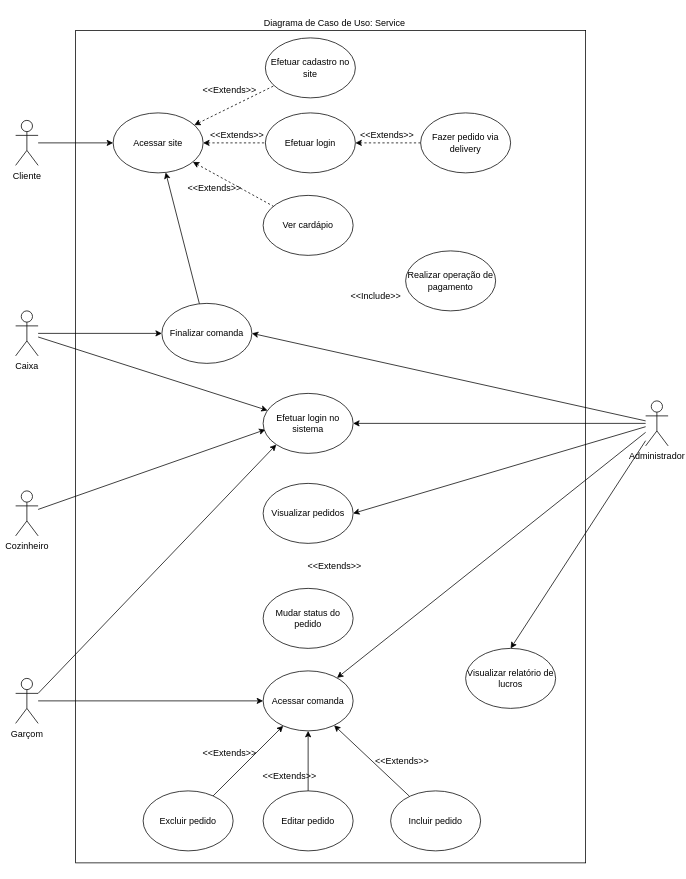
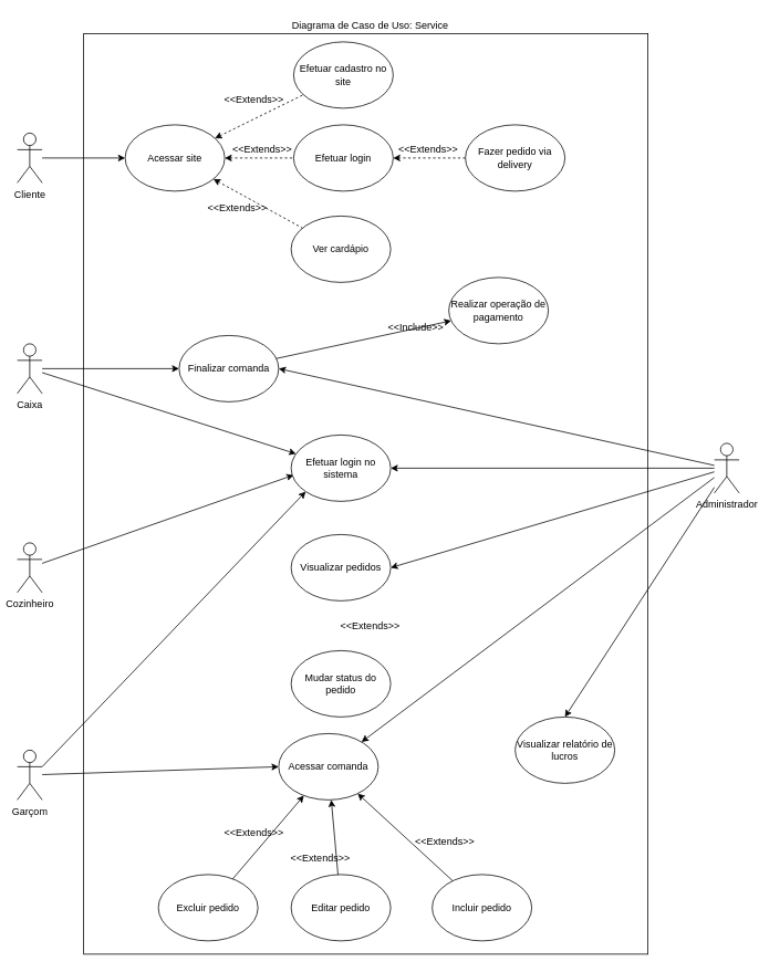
  <mxCell id="0" />
  <mxCell id="1" parent="0" />
  <mxCell id="2" value="" style="rounded=0;whiteSpace=wrap;html=1;" vertex="1" parent="1"><mxGeometry x="100" y="40" width="680" height="1110" as="geometry" /></mxCell>
  <mxCell id="3" style="rounded=0;orthogonalLoop=1;jettySize=auto;html=1;startArrow=none;startFill=0;endArrow=classic;endFill=1;" edge="1" parent="1" source="4" target="14"><mxGeometry relative="1" as="geometry" /></mxCell>
  <mxCell id="4" value="Cliente" style="shape=umlActor;verticalLabelPosition=bottom;verticalAlign=top;html=1;outlineConnect=0;" vertex="1" parent="1"><mxGeometry x="20" y="160" width="30" height="60" as="geometry" /></mxCell>
  <mxCell id="5" style="edgeStyle=none;rounded=0;orthogonalLoop=1;jettySize=auto;html=1;entryX=0;entryY=0.5;entryDx=0;entryDy=0;startArrow=none;startFill=0;endArrow=classic;endFill=1;" edge="1" parent="1" source="7" target="23"><mxGeometry relative="1" as="geometry" /></mxCell>
  <mxCell id="6" style="edgeStyle=none;rounded=0;orthogonalLoop=1;jettySize=auto;html=1;exitX=1;exitY=0.333;exitDx=0;exitDy=0;exitPerimeter=0;entryX=0;entryY=1;entryDx=0;entryDy=0;startArrow=none;startFill=0;endArrow=classic;endFill=1;" edge="1" parent="1" source="7" target="45"><mxGeometry relative="1" as="geometry" /></mxCell>
  <mxCell id="7" value="Garçom" style="shape=umlActor;verticalLabelPosition=bottom;verticalAlign=top;html=1;outlineConnect=0;" vertex="1" parent="1"><mxGeometry x="20" y="904" width="30" height="60" as="geometry" /></mxCell>
  <mxCell id="8" style="edgeStyle=none;rounded=0;orthogonalLoop=1;jettySize=auto;html=1;entryX=0.025;entryY=0.604;entryDx=0;entryDy=0;entryPerimeter=0;startArrow=none;startFill=0;endArrow=classic;endFill=1;" edge="1" parent="1" source="9" target="45"><mxGeometry relative="1" as="geometry" /></mxCell>
  <mxCell id="9" value="Cozinheiro" style="shape=umlActor;verticalLabelPosition=bottom;verticalAlign=top;html=1;outlineConnect=0;" vertex="1" parent="1"><mxGeometry x="20" y="654" width="30" height="60" as="geometry" /></mxCell>
  <mxCell id="10" style="edgeStyle=none;rounded=0;orthogonalLoop=1;jettySize=auto;html=1;startArrow=none;startFill=0;endArrow=classic;endFill=1;" edge="1" parent="1" source="12" target="37"><mxGeometry relative="1" as="geometry" /></mxCell>
  <mxCell id="11" style="edgeStyle=none;rounded=0;orthogonalLoop=1;jettySize=auto;html=1;startArrow=none;startFill=0;endArrow=classic;endFill=1;" edge="1" parent="1" source="12" target="45"><mxGeometry relative="1" as="geometry" /></mxCell>
  <mxCell id="12" value="Caixa" style="shape=umlActor;verticalLabelPosition=bottom;verticalAlign=top;html=1;outlineConnect=0;" vertex="1" parent="1"><mxGeometry x="20" y="414" width="30" height="60" as="geometry" /></mxCell>
  <mxCell id="13" value="" style="edgeStyle=none;rounded=0;orthogonalLoop=1;jettySize=auto;html=1;startArrow=classic;startFill=1;endArrow=none;endFill=0;dashed=1;" edge="1" parent="1" source="14" target="46"><mxGeometry relative="1" as="geometry" /></mxCell>
  <mxCell id="14" value="Acessar site" style="ellipse;whiteSpace=wrap;html=1;" vertex="1" parent="1"><mxGeometry x="150" y="150" width="120" height="80" as="geometry" /></mxCell>
  <mxCell id="15" value="Efetuar login" style="ellipse;whiteSpace=wrap;html=1;" vertex="1" parent="1"><mxGeometry x="353" y="150" width="120" height="80" as="geometry" /></mxCell>
  <mxCell id="16" value="Efetuar cadastro no site" style="ellipse;whiteSpace=wrap;html=1;" vertex="1" parent="1"><mxGeometry x="353" y="50" width="120" height="80" as="geometry" /></mxCell>
  <mxCell id="17" value="" style="endArrow=none;dashed=1;html=1;entryX=0;entryY=0.5;entryDx=0;entryDy=0;endFill=0;startArrow=classic;startFill=1;" edge="1" parent="1" source="14" target="15"><mxGeometry width="50" height="50" relative="1" as="geometry"><mxPoint x="310" y="220" as="sourcePoint" /><mxPoint x="360" y="170" as="targetPoint" /></mxGeometry></mxCell>
  <mxCell id="18" value="" style="endArrow=none;dashed=1;html=1;endFill=0;startArrow=classic;startFill=1;" edge="1" parent="1" source="14" target="16"><mxGeometry width="50" height="50" relative="1" as="geometry"><mxPoint x="303.855" y="110.004" as="sourcePoint" /><mxPoint x="363.96" y="129.41" as="targetPoint" /></mxGeometry></mxCell>
  <mxCell id="19" value="&amp;lt;&amp;lt;Extends&amp;gt;&amp;gt;" style="text;html=1;align=center;verticalAlign=middle;resizable=0;points=[];autosize=1;rotation=0;" vertex="1" parent="1"><mxGeometry x="240" y="240" width="90" height="20" as="geometry" /></mxCell>
  <mxCell id="20" value="&amp;lt;&amp;lt;Extends&amp;gt;&amp;gt;" style="text;html=1;align=center;verticalAlign=middle;resizable=0;points=[];autosize=1;rotation=0;" vertex="1" parent="1"><mxGeometry x="260" y="110" width="90" height="20" as="geometry" /></mxCell>
  <mxCell id="21" value="" style="edgeStyle=none;rounded=0;orthogonalLoop=1;jettySize=auto;html=1;startArrow=classic;startFill=1;endArrow=none;endFill=0;" edge="1" parent="1" source="23" target="27"><mxGeometry relative="1" as="geometry" /></mxCell>
  <mxCell id="22" value="" style="edgeStyle=none;rounded=0;orthogonalLoop=1;jettySize=auto;html=1;startArrow=classic;startFill=1;endArrow=none;endFill=0;" edge="1" parent="1" source="23" target="28"><mxGeometry relative="1" as="geometry" /></mxCell>
- <mxCell id="23" value="Acessar comanda" style="ellipse;whiteSpace=wrap;html=1;" vertex="1" parent="1"><mxGeometry x="350" y="894" width="120" height="80" as="geometry" /></mxCell>
+ <mxCell id="23" value="Acessar comanda" style="ellipse;whiteSpace=wrap;html=1;" vertex="1" parent="1"><mxGeometry x="335" y="884" width="120" height="80" as="geometry" /></mxCell>
  <mxCell id="24" style="edgeStyle=none;rounded=0;orthogonalLoop=1;jettySize=auto;html=1;exitX=1;exitY=0;exitDx=0;exitDy=0;startArrow=none;startFill=0;endArrow=classic;endFill=1;" edge="1" parent="1" source="23" target="23"><mxGeometry relative="1" as="geometry" /></mxCell>
  <mxCell id="25" style="edgeStyle=none;rounded=0;orthogonalLoop=1;jettySize=auto;html=1;startArrow=none;startFill=0;endArrow=classic;endFill=1;" edge="1" parent="1" source="26" target="23"><mxGeometry relative="1" as="geometry" /></mxCell>
  <mxCell id="26" value="Incluir pedido" style="ellipse;whiteSpace=wrap;html=1;" vertex="1" parent="1"><mxGeometry x="520" y="1054" width="120" height="80" as="geometry" /></mxCell>
  <mxCell id="27" value="Editar pedido" style="ellipse;whiteSpace=wrap;html=1;" vertex="1" parent="1"><mxGeometry x="350" y="1054" width="120" height="80" as="geometry" /></mxCell>
  <mxCell id="28" value="Excluir pedido" style="ellipse;whiteSpace=wrap;html=1;" vertex="1" parent="1"><mxGeometry x="190" y="1054" width="120" height="80" as="geometry" /></mxCell>
  <mxCell id="29" value="&amp;lt;&amp;lt;Extends&amp;gt;&amp;gt;" style="text;html=1;align=center;verticalAlign=middle;resizable=0;points=[];autosize=1;rotation=0;" vertex="1" parent="1"><mxGeometry x="260" y="994" width="90" height="20" as="geometry" /></mxCell>
  <mxCell id="30" value="&amp;lt;&amp;lt;Extends&amp;gt;&amp;gt;" style="text;html=1;align=center;verticalAlign=middle;resizable=0;points=[];autosize=1;rotation=0;" vertex="1" parent="1"><mxGeometry x="340" y="1024" width="90" height="20" as="geometry" /></mxCell>
  <mxCell id="31" value="&amp;lt;&amp;lt;Extends&amp;gt;&amp;gt;" style="text;html=1;align=center;verticalAlign=middle;resizable=0;points=[];autosize=1;rotation=0;" vertex="1" parent="1"><mxGeometry x="490" y="1004" width="90" height="20" as="geometry" /></mxCell>
  <mxCell id="32" style="edgeStyle=none;rounded=0;orthogonalLoop=1;jettySize=auto;html=1;startArrow=none;startFill=0;endArrow=classic;endFill=1;" edge="1" parent="1" source="52" target="23"><mxGeometry relative="1" as="geometry" /></mxCell>
  <mxCell id="33" style="edgeStyle=none;rounded=0;orthogonalLoop=1;jettySize=auto;html=1;entryX=1;entryY=0.5;entryDx=0;entryDy=0;startArrow=none;startFill=0;endArrow=classic;endFill=1;" edge="1" parent="1" source="52" target="40"><mxGeometry relative="1" as="geometry" /></mxCell>
  <mxCell id="34" style="edgeStyle=none;rounded=0;orthogonalLoop=1;jettySize=auto;html=1;startArrow=none;startFill=0;endArrow=classic;endFill=1;entryX=1;entryY=0.5;entryDx=0;entryDy=0;" edge="1" parent="1" source="52" target="37"><mxGeometry relative="1" as="geometry" /></mxCell>
  <mxCell id="35" style="edgeStyle=none;rounded=0;orthogonalLoop=1;jettySize=auto;html=1;entryX=1;entryY=0.5;entryDx=0;entryDy=0;startArrow=none;startFill=0;endArrow=classic;endFill=1;" edge="1" parent="1" source="52" target="45"><mxGeometry relative="1" as="geometry" /></mxCell>
- <mxCell id="36" value="" style="edgeStyle=none;rounded=0;orthogonalLoop=1;jettySize=auto;html=1;startArrow=none;startFill=0;endArrow=classic;endFill=1;" edge="1" parent="1" source="37" target="14"><mxGeometry relative="1" as="geometry" /></mxCell>
+ <mxCell id="36" value="" style="edgeStyle=none;rounded=0;orthogonalLoop=1;jettySize=auto;html=1;startArrow=none;startFill=0;endArrow=classic;endFill=1;" edge="1" parent="1" source="37" target="38"><mxGeometry relative="1" as="geometry" /></mxCell>
  <mxCell id="37" value="Finalizar comanda" style="ellipse;whiteSpace=wrap;html=1;" vertex="1" parent="1"><mxGeometry x="215" y="404" width="120" height="80" as="geometry" /></mxCell>
  <mxCell id="38" value="Realizar operação de pagamento" style="ellipse;whiteSpace=wrap;html=1;" vertex="1" parent="1"><mxGeometry x="540" y="334" width="120" height="80" as="geometry" /></mxCell>
  <mxCell id="39" value="&amp;lt;&amp;lt;Include&amp;gt;&amp;gt;" style="text;html=1;align=center;verticalAlign=middle;resizable=0;points=[];autosize=1;rotation=0;" vertex="1" parent="1"><mxGeometry x="460" y="384" width="80" height="20" as="geometry" /></mxCell>
  <mxCell id="40" value="Visualizar pedidos" style="ellipse;whiteSpace=wrap;html=1;" vertex="1" parent="1"><mxGeometry x="350" y="644" width="120" height="80" as="geometry" /></mxCell>
  <mxCell id="41" value="Mudar status do pedido" style="ellipse;whiteSpace=wrap;html=1;" vertex="1" parent="1"><mxGeometry x="350" y="784" width="120" height="80" as="geometry" /></mxCell>
  <mxCell id="42" value="&amp;lt;&amp;lt;Extends&amp;gt;&amp;gt;" style="text;html=1;align=center;verticalAlign=middle;resizable=0;points=[];autosize=1;rotation=0;" vertex="1" parent="1"><mxGeometry x="400" y="744" width="90" height="20" as="geometry" /></mxCell>
  <mxCell id="43" value="Visualizar relatório de lucros" style="ellipse;whiteSpace=wrap;html=1;" vertex="1" parent="1"><mxGeometry x="620" y="864" width="120" height="80" as="geometry" /></mxCell>
  <mxCell id="44" value="Diagrama de Caso de Uso: Service" style="text;html=1;align=center;verticalAlign=middle;resizable=0;points=[];autosize=1;" vertex="1" parent="1"><mxGeometry x="345" y="20" width="200" height="20" as="geometry" /></mxCell>
  <mxCell id="45" value="Efetuar login no sistema" style="ellipse;whiteSpace=wrap;html=1;" vertex="1" parent="1"><mxGeometry x="350" y="524" width="120" height="80" as="geometry" /></mxCell>
  <mxCell id="46" value="Ver cardápio" style="ellipse;whiteSpace=wrap;html=1;" vertex="1" parent="1"><mxGeometry x="350" y="260" width="120" height="80" as="geometry" /></mxCell>
  <mxCell id="47" value="&amp;lt;&amp;lt;Extends&amp;gt;&amp;gt;" style="text;html=1;align=center;verticalAlign=middle;resizable=0;points=[];autosize=1;rotation=0;" vertex="1" parent="1"><mxGeometry x="270" y="170" width="90" height="20" as="geometry" /></mxCell>
  <mxCell id="48" value="" style="edgeStyle=none;rounded=0;orthogonalLoop=1;jettySize=auto;html=1;dashed=1;startArrow=none;startFill=0;endArrow=classic;endFill=1;" edge="1" parent="1" source="49" target="15"><mxGeometry relative="1" as="geometry" /></mxCell>
  <mxCell id="49" value="Fazer pedido via delivery" style="ellipse;whiteSpace=wrap;html=1;" vertex="1" parent="1"><mxGeometry x="560" y="150" width="120" height="80" as="geometry" /></mxCell>
  <mxCell id="50" value="&amp;lt;&amp;lt;Extends&amp;gt;&amp;gt;" style="text;html=1;align=center;verticalAlign=middle;resizable=0;points=[];autosize=1;rotation=0;" vertex="1" parent="1"><mxGeometry x="470" y="170" width="90" height="20" as="geometry" /></mxCell>
  <mxCell id="51" style="edgeStyle=none;rounded=0;orthogonalLoop=1;jettySize=auto;html=1;entryX=0.5;entryY=0;entryDx=0;entryDy=0;startArrow=none;startFill=0;endArrow=classic;endFill=1;" edge="1" parent="1" source="52" target="43"><mxGeometry relative="1" as="geometry" /></mxCell>
  <mxCell id="52" value="Administrador" style="shape=umlActor;verticalLabelPosition=bottom;verticalAlign=top;html=1;outlineConnect=0;" vertex="1" parent="1"><mxGeometry x="860" y="534" width="30" height="60" as="geometry" /></mxCell>
